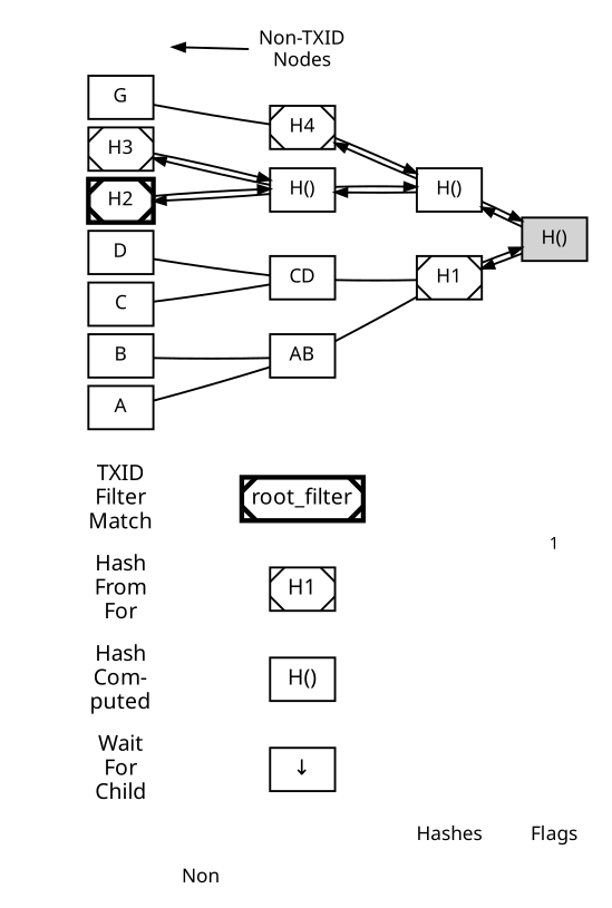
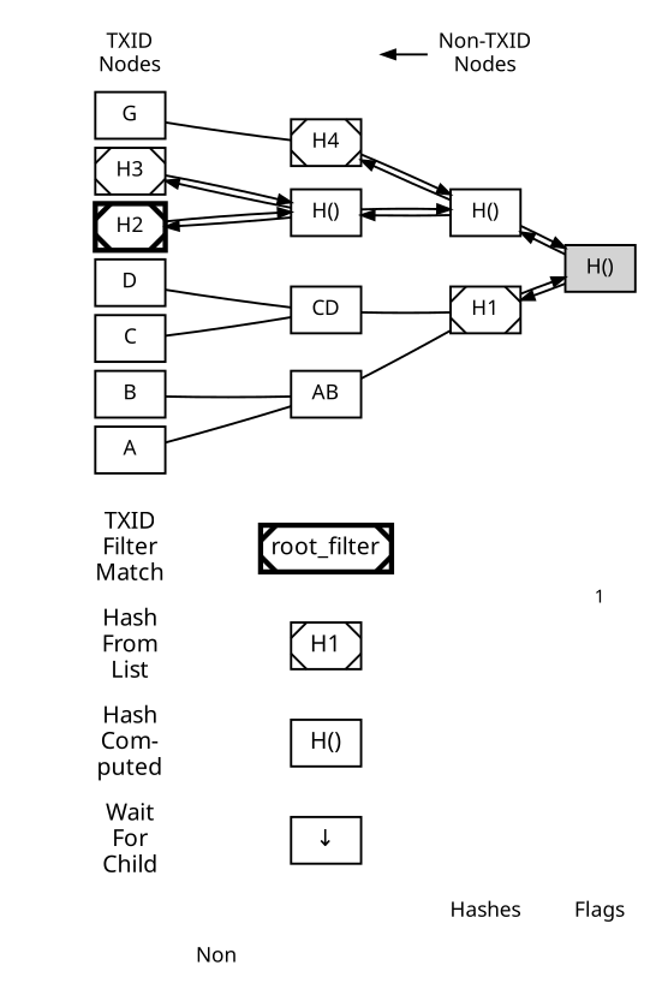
  digraph {
    fontname=Sans
    fontsize=16
    nodesep=0.1
    penwidth=1.75
    rankdir=LR
    splines=false
    node [fontname=Sans fontsize=16 penwidth=1.75 shape=none]
    edge [fontname=Sans penwidth=1.75 dir=none]
    n1 [fontsize=14 height=0.2 label=1 width=0.2]
    n2 [fontsize=14 height=0.2 label=0 style=invis width=0.2]
    n3 [fontsize=14 height=0.2 label=0 style=invis width=0.2]
    n4 [fontsize=14 height=0.2 label=1 style=invis width=0.2]
    n5 [fontsize=14 height=0.2 label=1 style=invis width=0.2]
    n6 [fontsize=14 height=0.2 label=1 style=invis width=0.2]
    n7 [fontsize=14 height=0.2 label=0 style=invis width=0.2]
    n8 [fontsize=14 height=0.2 label=1 style=invis width=0.2]
    n9 [height=0.2 label=Flags width=0.2]
    n10 [label=H4 style=invis fontsize=""]
    n11 [label=H3 style=invis fontsize=""]
    n12 [label=H2 style=invis fontsize=""]
    n13 [label=H1 style=invis fontsize=""]
    n14 [label=Hashes]
    n15 [fontsize=18 label="TXID\nFilter\nMatch"]
-   n16 [fontsize=18 label="Hash\nFrom\nFor"]
+   n16 [fontsize=18 label="Hash\nFrom\nList"]
    n17 [fontsize=18 label="Hash\nCom-\nputed"]
    n18 [fontsize=18 label="Wait\nFor\nChild"]
    n19 [bgcolor=grey fontsize=18 label=root_filter penwidth=4 shape=box style=diagonals]
    n20 [fontsize=18 label=H1 shape=box style=diagonals]
    n21 [fontsize=18 label="H()" shape=box]
    n22 [fontsize=18 label="↓" shape=box]
    pre_legend_label [fontsize=18 height=0 shape=box style=invis width=0]
    legend_label [fontsize=18 height=0 shape=box style=invis width=0]
    n25 [label="Non-TXID\nNodes"]
    row2 [style=invis width=1.2]
+   n27 [label="TXID\nNodes"]
    G [shape=box]
    n29 [label=H4 shape=box style=diagonals]
    n30 [label=H3 shape=box style=diagonals]
    n31 [label="H()" shape=box]
    n32 [label=H2 penwidth=4 shape=box style=diagonals]
    D [shape=box]
    CD [shape=box]
    C [shape=box]
    B [shape=box]
    AB [shape=box]
    A [shape=box]
    n39 [label="H()" shape=box]
    n40 [label="H()" shape=box style=filled]
    n41 [label=H1 shape=box style=diagonals]
    subgraph cluster_1 {
      penwidth=0
      n1
      n2
      n3
      n4
      n5
      n6
      n7
      n8
      n9
    }
    subgraph cluster_2 {
      penwidth=0
      n10
      n11
      n12
      n13
      n14
    }
    subgraph cluster_3 {
      label=Non
      labelloc=b
      penwidth=0
      ranksep=3
      n19
      n20
      n21
      n22
      pre_legend_label
      legend_label
      subgraph sub_4 {
        label=Legend
        labelloc=b
        penwidth=0
        ranksep=3
        n15
        n16
        n17
        n18
      }
    }
    subgraph cluster_5 {
      penwidth=0
      n25
      row2
+     n27
      G
      n29
      n30
      n31
      n32
      D
      CD
      C
      B
      AB
      A
      n39
      n40
      n41
    }
    n14 -> n9 [style=invis dir=""]
    n15 -> n19 [style=invis dir=""]
    n16 -> n20 [style=invis dir=""]
    n17 -> n21 [style=invis dir=""]
    n18 -> n22 [style=invis dir=""]
    pre_legend_label -> legend_label [style=invis dir=""]
    legend_label -> n14 [style=invis dir=""]
    row2 -> n25 [dir=back]
+   n27 -> row2 [style=invis]
    G -> n29
    n29 -> G [constraint=false style=invis]
    n29 -> n39 [dir=back]
    n30 -> n31 [dir=back]
    n31 -> n30 [constraint=false dir=back]
    n31 -> n32 [constraint=false dir=back]
    n31 -> n39 [dir=back]
    n32 -> n31 [dir=back]
    D -> CD
    CD -> D [constraint=false style=invis]
    CD -> C [constraint=false style=invis]
    CD -> n41
    C -> CD
    B -> AB
    AB -> B [constraint=false style=invis]
    AB -> A [constraint=false style=invis]
    AB -> n41
    A -> AB
    n39 -> n29 [constraint=false dir=back]
    n39 -> n31 [constraint=false dir=back]
    n39 -> n40 [dir=back]
    n40 -> n39 [constraint=false dir=back]
    n40 -> n41 [constraint=false dir=back]
    n41 -> CD [constraint=false style=invis]
    n41 -> AB [constraint=false style=invis]
    n41 -> n40 [dir=back]
  }
